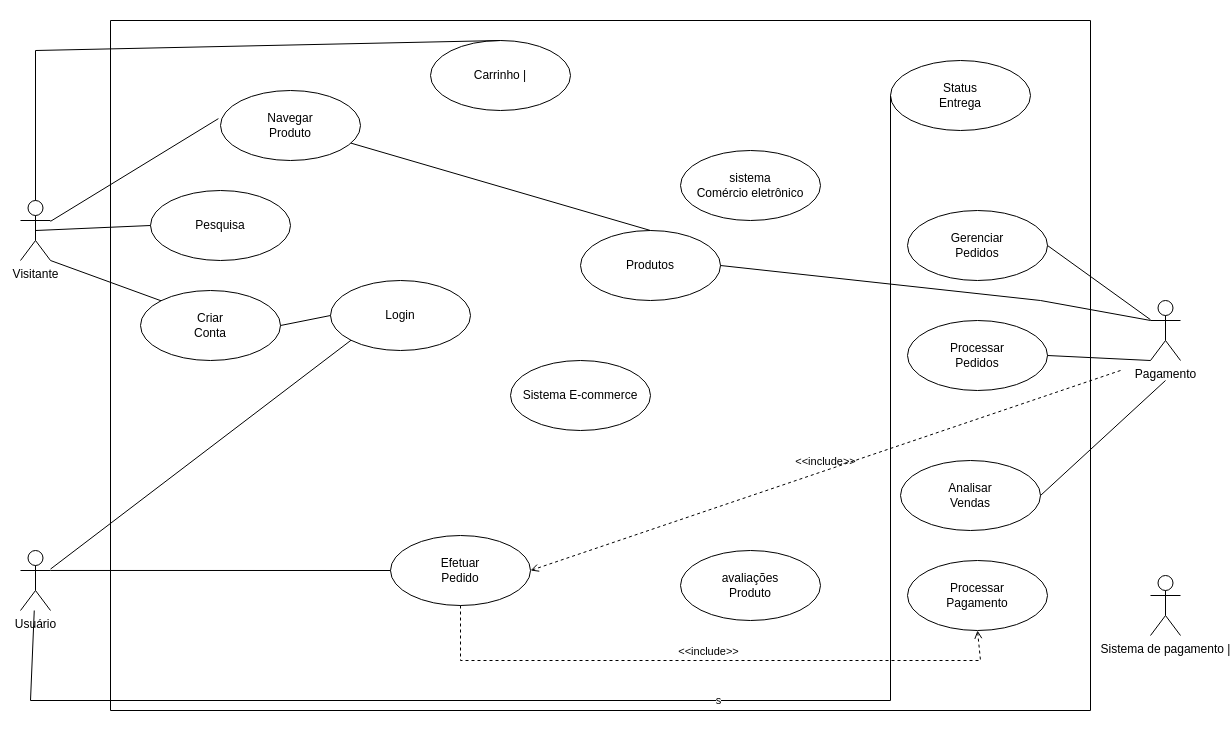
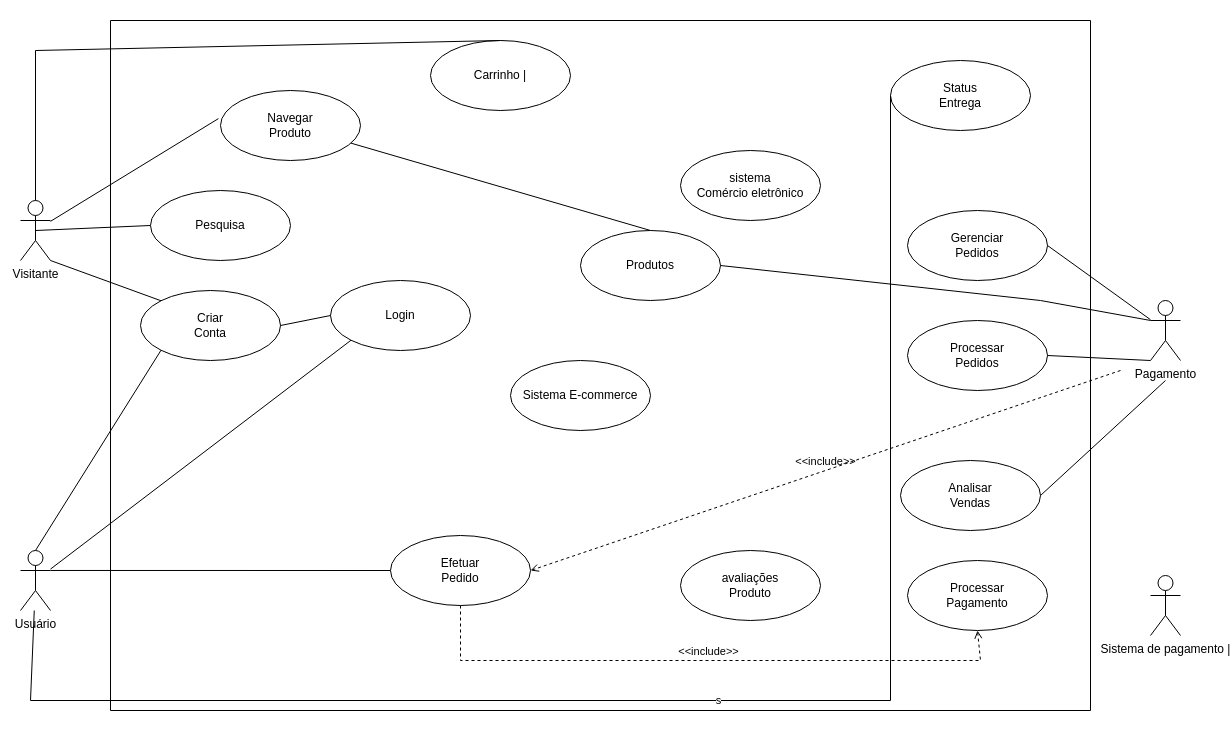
  <mxCell id="0" />
  <mxCell id="1" parent="0" />
  <mxCell id="2" value="" style="swimlane;startSize=0;" vertex="1" parent="1"><mxGeometry x="110" width="980" height="690" as="geometry" y="20" /></mxCell>
  <mxCell id="3" value="Navegar&lt;div&gt;Produto&lt;/div&gt;" style="ellipse;whiteSpace=wrap;html=1;" vertex="1" parent="2"><mxGeometry x="110" y="70" width="140" height="70" as="geometry" /></mxCell>
  <mxCell id="4" value="Carrinho | " style="ellipse;whiteSpace=wrap;html=1;" vertex="1" parent="2"><mxGeometry x="320" y="20" width="140" height="70" as="geometry" /></mxCell>
  <mxCell id="5" value="Criar&lt;div&gt;Conta&lt;/div&gt;" style="ellipse;whiteSpace=wrap;html=1;" vertex="1" parent="2"><mxGeometry x="30" y="270" width="140" height="70" as="geometry" /></mxCell>
  <mxCell id="6" value="Processar&lt;div&gt;Pedidos&lt;/div&gt;" style="ellipse;whiteSpace=wrap;html=1;" vertex="1" parent="2"><mxGeometry x="797" y="300" width="140" height="70" as="geometry" /></mxCell>
  <mxCell id="7" value="&lt;font&gt;Status&lt;/font&gt;&lt;div&gt;Entrega&lt;/div&gt;" style="ellipse;whiteSpace=wrap;html=1;" vertex="1" parent="2"><mxGeometry x="780" y="40" width="140" height="70" as="geometry" /></mxCell>
  <mxCell id="8" value="&lt;font&gt;Efetuar&lt;/font&gt;&lt;div&gt;Pedido&lt;/div&gt;" style="ellipse;whiteSpace=wrap;html=1;" vertex="1" parent="2"><mxGeometry x="280" y="515" width="140" height="70" as="geometry" /></mxCell>
  <mxCell id="9" value="&lt;font&gt;Processar&lt;/font&gt;&lt;div&gt;&lt;span style=&quot;background-color: transparent; color: light-dark(rgb(0, 0, 0), rgb(255, 255, 255));&quot;&gt;Pagamento&lt;/span&gt;&lt;/div&gt;" style="ellipse;whiteSpace=wrap;html=1;" vertex="1" parent="2"><mxGeometry x="797" y="540" width="140" height="70" as="geometry" /></mxCell>
  <mxCell id="10" value="Analisar&lt;div&gt;Vendas&lt;/div&gt;" style="ellipse;whiteSpace=wrap;html=1;" vertex="1" parent="2"><mxGeometry x="790" y="440" width="140" height="70" as="geometry" /></mxCell>
  <mxCell id="11" value="Gerenciar&lt;div&gt;&lt;span style=&quot;background-color: transparent; color: light-dark(rgb(0, 0, 0), rgb(255, 255, 255));&quot;&gt;Pedidos&lt;/span&gt;&lt;/div&gt;" style="ellipse;whiteSpace=wrap;html=1;" vertex="1" parent="2"><mxGeometry x="797" y="190" width="140" height="70" as="geometry" /></mxCell>
  <mxCell id="12" value="Pesquisa" style="ellipse;whiteSpace=wrap;html=1;" vertex="1" parent="2"><mxGeometry x="40" y="170" width="140" height="70" as="geometry" /></mxCell>
  <mxCell id="13" value="Login" style="ellipse;whiteSpace=wrap;html=1;" vertex="1" parent="2"><mxGeometry x="220" y="260" width="140" height="70" as="geometry" /></mxCell>
  <mxCell id="14" value="sistema&lt;div&gt;Comércio eletrônico&lt;/div&gt;" style="ellipse;whiteSpace=wrap;html=1;" vertex="1" parent="2"><mxGeometry x="570" y="130" width="140" height="70" as="geometry" /></mxCell>
  <mxCell id="15" value="avaliações&lt;div&gt;Produto&lt;/div&gt;" style="ellipse;whiteSpace=wrap;html=1;" vertex="1" parent="2"><mxGeometry x="570" y="530" width="140" height="70" as="geometry" /></mxCell>
  <mxCell id="16" value="" style="endArrow=none;html=1;rounded=0;entryX=0;entryY=0.5;entryDx=0;entryDy=0;exitX=1;exitY=0.5;exitDx=0;exitDy=0;" edge="1" parent="2" source="5" target="13"><mxGeometry width="50" height="50" relative="1" as="geometry"><mxPoint x="440" y="400" as="sourcePoint" /><mxPoint x="490" y="350" as="targetPoint" /></mxGeometry></mxCell>
  <mxCell id="17" value="Produtos" style="ellipse;whiteSpace=wrap;html=1;" vertex="1" parent="2"><mxGeometry x="470" y="210" width="140" height="70" as="geometry" /></mxCell>
  <mxCell id="18" value="" style="endArrow=none;html=1;rounded=0;exitX=0.5;exitY=0;exitDx=0;exitDy=0;" edge="1" parent="2" source="17" target="3"><mxGeometry width="50" height="50" relative="1" as="geometry"><mxPoint x="490" y="340" as="sourcePoint" /><mxPoint x="540" y="290" as="targetPoint" /></mxGeometry></mxCell>
  <mxCell id="19" value="&lt;div&gt;Sistema E-commerce&lt;/div&gt;" style="ellipse;whiteSpace=wrap;html=1;" vertex="1" parent="2"><mxGeometry x="400" y="340" width="140" height="70" as="geometry" /></mxCell>
  <mxCell id="20" value="&amp;lt;&amp;lt;include&amp;gt;&amp;gt;" style="html=1;verticalAlign=bottom;labelBackgroundColor=none;endArrow=open;endFill=0;dashed=1;rounded=0;exitX=0.5;exitY=1;exitDx=0;exitDy=0;entryX=0.5;entryY=1;entryDx=0;entryDy=0;" edge="1" parent="2" source="8" target="9"><mxGeometry width="160" relative="1" as="geometry"><mxPoint x="440" y="330" as="sourcePoint" /><mxPoint x="867" y="630" as="targetPoint" /><Array as="points"><mxPoint x="350" y="640" /><mxPoint x="870" y="640" /></Array></mxGeometry></mxCell>
  <mxCell id="21" value="&amp;lt;&amp;lt;include&amp;gt;&amp;gt;" style="html=1;verticalAlign=bottom;labelBackgroundColor=none;endArrow=open;endFill=0;dashed=1;rounded=0;entryX=1;entryY=0.5;entryDx=0;entryDy=0;" edge="1" parent="2" target="8"><mxGeometry width="160" relative="1" as="geometry"><mxPoint x="1010" y="350" as="sourcePoint" /><mxPoint x="600" y="340" as="targetPoint" /></mxGeometry></mxCell>
  <mxCell id="22" value="Usuário" style="shape=umlActor;verticalLabelPosition=bottom;verticalAlign=top;html=1;outlineConnect=0;" vertex="1" parent="1"><mxGeometry x="20" y="550" width="30" height="60" as="geometry" /></mxCell>
  <mxCell id="23" value="Pagamento" style="shape=umlActor;verticalLabelPosition=bottom;verticalAlign=top;html=1;outlineConnect=0;" vertex="1" parent="1"><mxGeometry x="1150" y="300" width="30" height="60" as="geometry" /></mxCell>
  <mxCell id="24" value="Sistema de pagamento |" style="shape=umlActor;verticalLabelPosition=bottom;verticalAlign=top;html=1;outlineConnect=0;" vertex="1" parent="1"><mxGeometry x="1150" y="575" width="30" height="60" as="geometry" /></mxCell>
  <mxCell id="25" value="Visitante" style="shape=umlActor;verticalLabelPosition=bottom;verticalAlign=top;html=1;outlineConnect=0;" vertex="1" parent="1"><mxGeometry x="20" y="200" width="30" height="60" as="geometry" /></mxCell>
  <mxCell id="26" value="" style="endArrow=none;html=1;rounded=0;entryX=0;entryY=0;entryDx=0;entryDy=0;exitX=1;exitY=1;exitDx=0;exitDy=0;exitPerimeter=0;" edge="1" parent="1" source="25" target="5"><mxGeometry width="50" height="50" relative="1" as="geometry"><mxPoint x="600" y="430" as="sourcePoint" /><mxPoint x="650" y="380" as="targetPoint" /></mxGeometry></mxCell>
  <mxCell id="27" value="" style="endArrow=none;html=1;rounded=0;entryX=0;entryY=1;entryDx=0;entryDy=0;" edge="1" parent="1" source="22" target="13"><mxGeometry width="50" height="50" relative="1" as="geometry"><mxPoint x="600" y="430" as="sourcePoint" /><mxPoint x="650" y="380" as="targetPoint" /></mxGeometry></mxCell>
  <mxCell id="28" value="" style="endArrow=none;html=1;rounded=0;entryX=0;entryY=0.5;entryDx=0;entryDy=0;exitX=0.5;exitY=0.5;exitDx=0;exitDy=0;exitPerimeter=0;" edge="1" parent="1" source="25" target="12"><mxGeometry width="50" height="50" relative="1" as="geometry"><mxPoint x="600" y="430" as="sourcePoint" /><mxPoint x="650" y="380" as="targetPoint" /></mxGeometry></mxCell>
  <mxCell id="29" value="" style="endArrow=none;html=1;rounded=0;entryX=-0.015;entryY=0.402;entryDx=0;entryDy=0;entryPerimeter=0;" edge="1" parent="1" source="25" target="3"><mxGeometry width="50" height="50" relative="1" as="geometry"><mxPoint x="600" y="430" as="sourcePoint" /><mxPoint x="650" y="380" as="targetPoint" /></mxGeometry></mxCell>
  <mxCell id="30" value="" style="endArrow=none;html=1;rounded=0;entryX=0;entryY=0.5;entryDx=0;entryDy=0;exitX=1;exitY=0.333;exitDx=0;exitDy=0;exitPerimeter=0;" edge="1" parent="1" source="22" target="8"><mxGeometry width="50" height="50" relative="1" as="geometry"><mxPoint x="600" y="430" as="sourcePoint" /><mxPoint x="650" y="380" as="targetPoint" /></mxGeometry></mxCell>
  <mxCell id="31" value="" style="endArrow=none;html=1;rounded=0;entryX=0.5;entryY=0;entryDx=0;entryDy=0;exitX=0.5;exitY=0;exitDx=0;exitDy=0;exitPerimeter=0;" edge="1" parent="1" source="25" target="4"><mxGeometry width="50" height="50" relative="1" as="geometry"><mxPoint x="600" y="380" as="sourcePoint" /><mxPoint x="650" y="330" as="targetPoint" /><Array as="points"><mxPoint x="35" y="50" /></Array></mxGeometry></mxCell>
+ <mxCell id="32" value="" style="endArrow=none;html=1;rounded=0;entryX=0;entryY=1;entryDx=0;entryDy=0;exitX=0.5;exitY=0;exitDx=0;exitDy=0;exitPerimeter=0;" edge="1" parent="1" source="22" target="5"><mxGeometry width="50" height="50" relative="1" as="geometry"><mxPoint x="600" y="380" as="sourcePoint" /><mxPoint x="650" y="330" as="targetPoint" /></mxGeometry></mxCell>
  <mxCell id="33" value="s" style="endArrow=none;html=1;rounded=0;entryX=0;entryY=0.5;entryDx=0;entryDy=0;" edge="1" parent="1" source="22" target="7"><mxGeometry width="50" height="50" relative="1" as="geometry"><mxPoint x="60" y="550" as="sourcePoint" /><mxPoint x="650" y="330" as="targetPoint" /><Array as="points"><mxPoint x="30" y="700" /><mxPoint x="890" y="700" /></Array></mxGeometry></mxCell>
  <mxCell id="34" value="" style="endArrow=none;html=1;rounded=0;exitX=1;exitY=0.5;exitDx=0;exitDy=0;" edge="1" parent="1" source="10"><mxGeometry width="50" height="50" relative="1" as="geometry"><mxPoint x="600" y="380" as="sourcePoint" /><mxPoint x="1165" y="380" as="targetPoint" /></mxGeometry></mxCell>
  <mxCell id="35" value="" style="endArrow=none;html=1;rounded=0;entryX=0;entryY=1;entryDx=0;entryDy=0;entryPerimeter=0;exitX=1;exitY=0.5;exitDx=0;exitDy=0;" edge="1" parent="1" source="6" target="23"><mxGeometry width="50" height="50" relative="1" as="geometry"><mxPoint x="600" y="380" as="sourcePoint" /><mxPoint x="650" y="330" as="targetPoint" /></mxGeometry></mxCell>
  <mxCell id="36" value="" style="endArrow=none;html=1;rounded=0;entryX=1;entryY=0.5;entryDx=0;entryDy=0;" edge="1" parent="1" source="23" target="11"><mxGeometry width="50" height="50" relative="1" as="geometry"><mxPoint x="600" y="380" as="sourcePoint" /><mxPoint x="650" y="330" as="targetPoint" /></mxGeometry></mxCell>
  <mxCell id="37" value="" style="endArrow=none;html=1;rounded=0;exitX=1;exitY=0.5;exitDx=0;exitDy=0;entryX=0;entryY=0.333;entryDx=0;entryDy=0;entryPerimeter=0;" edge="1" parent="1" source="17" target="23"><mxGeometry width="50" height="50" relative="1" as="geometry"><mxPoint x="600" y="380" as="sourcePoint" /><mxPoint x="1160" y="380" as="targetPoint" /><Array as="points"><mxPoint x="1040" y="300" /></Array></mxGeometry></mxCell>
